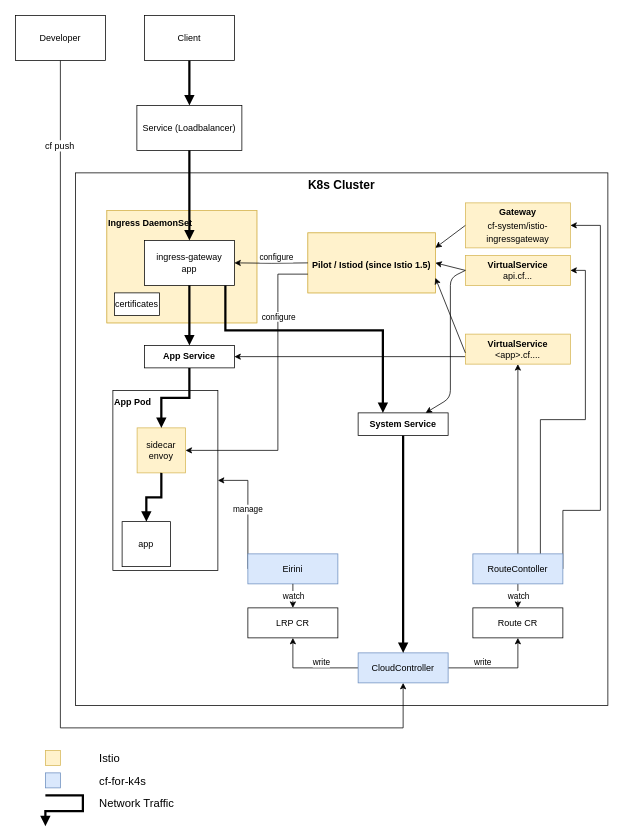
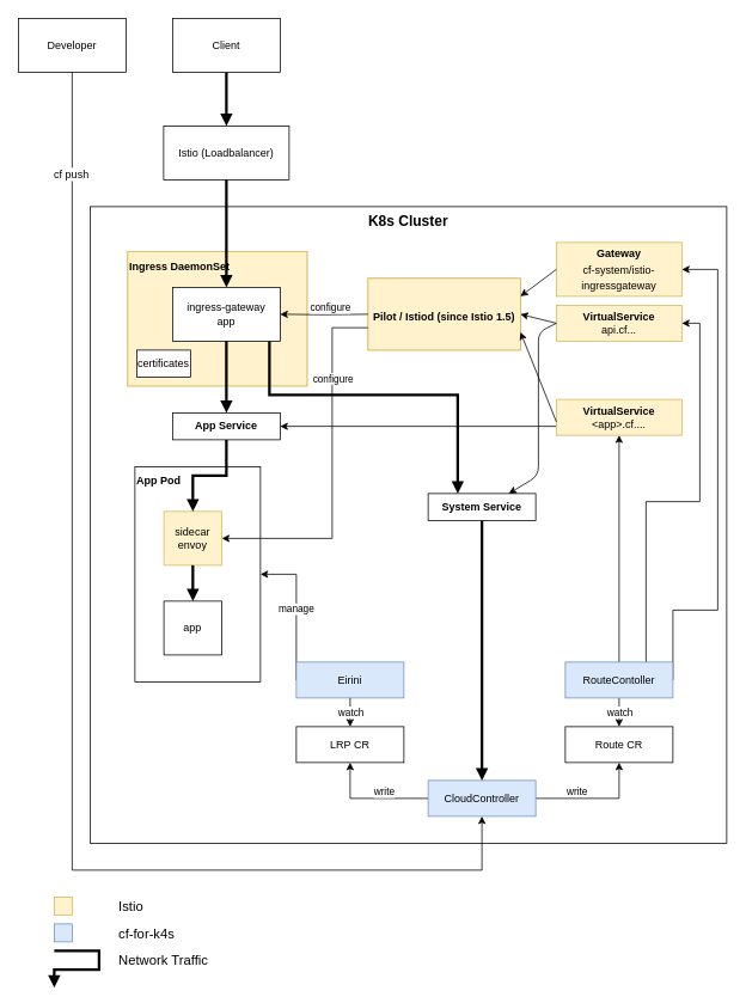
  <mxCell id="0" />
  <mxCell id="1" parent="0" />
  <mxCell id="2" value="K8s Cluster" style="rounded=0;whiteSpace=wrap;html=1;fontSize=16;fontStyle=1;verticalAlign=top;" parent="1" vertex="1"><mxGeometry x="100" y="230" width="710" height="710" as="geometry" /></mxCell>
  <mxCell id="3" style="edgeStyle=orthogonalEdgeStyle;rounded=0;orthogonalLoop=1;jettySize=auto;html=1;exitX=0.5;exitY=1;exitDx=0;exitDy=0;entryX=0.5;entryY=0;entryDx=0;entryDy=0;endArrow=block;endFill=1;strokeWidth=3;" parent="1" source="7" target="8" edge="1"><mxGeometry relative="1" as="geometry" /></mxCell>
  <mxCell id="4" style="edgeStyle=orthogonalEdgeStyle;rounded=0;orthogonalLoop=1;jettySize=auto;html=1;entryX=0.5;entryY=1;entryDx=0;entryDy=0;fontSize=11;exitX=0.5;exitY=1;exitDx=0;exitDy=0;" parent="1" source="41" target="28" edge="1"><mxGeometry relative="1" as="geometry"><mxPoint x="80" y="90" as="sourcePoint" /><Array as="points"><mxPoint x="80" y="970" /><mxPoint x="537" y="970" /></Array></mxGeometry></mxCell>
  <mxCell id="5" value="cf push" style="edgeLabel;html=1;align=center;verticalAlign=middle;resizable=0;points=[];fontSize=11;" parent="4" vertex="1" connectable="0"><mxGeometry x="-0.675" y="104" relative="1" as="geometry"><mxPoint as="offset" /></mxGeometry></mxCell>
  <mxCell id="6" value="cf push" style="edgeLabel;html=1;align=center;verticalAlign=middle;resizable=0;points=[];fontSize=12;" parent="4" vertex="1" connectable="0"><mxGeometry x="-0.84" y="-2" relative="1" as="geometry"><mxPoint as="offset" /></mxGeometry></mxCell>
  <mxCell id="7" value="Client" style="rounded=0;whiteSpace=wrap;html=1;" parent="1" vertex="1"><mxGeometry x="192" y="20" width="120" height="60" as="geometry" /></mxCell>
- <mxCell id="8" value="Service (Loadbalancer)" style="rounded=0;whiteSpace=wrap;html=1;" parent="1" vertex="1"><mxGeometry x="182" y="140" width="140" height="60" as="geometry" /></mxCell>
+ <mxCell id="8" value="Istio (Loadbalancer)" style="rounded=0;whiteSpace=wrap;html=1;" parent="1" vertex="1"><mxGeometry x="182" y="140" width="140" height="60" as="geometry" /></mxCell>
  <mxCell id="9" value="" style="group;align=left;" parent="1" vertex="1" connectable="0"><mxGeometry x="150" y="520" width="140" height="240" as="geometry" /></mxCell>
  <mxCell id="10" value="&lt;font style=&quot;font-size: 12px&quot;&gt;App Pod&lt;/font&gt;" style="rounded=0;whiteSpace=wrap;html=1;verticalAlign=top;fontSize=14;fontStyle=1;align=left;" parent="9" vertex="1"><mxGeometry width="140" height="240" as="geometry" /></mxCell>
  <mxCell id="11" value="sidecar&lt;br&gt;envoy" style="rounded=0;whiteSpace=wrap;html=1;fillColor=#fff2cc;strokeColor=#d6b656;" parent="9" vertex="1"><mxGeometry x="32.308" y="50" width="64.615" height="60" as="geometry" /></mxCell>
- <mxCell id="12" value="app" style="rounded=0;whiteSpace=wrap;html=1;" parent="9" vertex="1"><mxGeometry x="12.308" y="175" width="64.615" height="60" as="geometry" /></mxCell>
+ <mxCell id="12" value="app" style="rounded=0;whiteSpace=wrap;html=1;" parent="9" vertex="1"><mxGeometry x="32.308" y="150" width="64.615" height="60" as="geometry" /></mxCell>
  <mxCell id="13" style="edgeStyle=orthogonalEdgeStyle;rounded=0;orthogonalLoop=1;jettySize=auto;html=1;exitX=0.5;exitY=1;exitDx=0;exitDy=0;strokeWidth=3;endFill=1;endArrow=block;" parent="9" source="11" target="12" edge="1"><mxGeometry relative="1" as="geometry" /></mxCell>
  <mxCell id="14" value="&lt;div style=&quot;line-height: 18px&quot;&gt;&lt;font&gt;&lt;b&gt;&lt;font style=&quot;font-size: 12px&quot;&gt;Gateway&lt;/font&gt;&lt;br&gt;&lt;/b&gt;&lt;/font&gt;cf-system/istio-ingressgateway&lt;/div&gt;" style="rounded=0;whiteSpace=wrap;html=1;fillColor=#fff2cc;strokeColor=#d6b656;labelBackgroundColor=none;" parent="1" vertex="1"><mxGeometry x="620" y="270" width="140" height="60" as="geometry" /></mxCell>
  <mxCell id="15" value="&lt;b&gt;VirtualService&lt;/b&gt;&lt;br&gt;api.cf..." style="rounded=0;whiteSpace=wrap;html=1;fillColor=#fff2cc;strokeColor=#d6b656;" parent="1" vertex="1"><mxGeometry x="620" y="340" width="140" height="40" as="geometry" /></mxCell>
  <mxCell id="16" value="" style="group;fillColor=#fff2cc;strokeColor=#d6b656;" parent="1" vertex="1" connectable="0"><mxGeometry x="410" y="310" width="170" height="80" as="geometry" /></mxCell>
  <mxCell id="17" value="&lt;b&gt;&lt;br&gt;&lt;br&gt;Pilot / Istiod (since Istio 1.5)&lt;/b&gt;" style="rounded=0;whiteSpace=wrap;html=1;verticalAlign=top;fillColor=#fff2cc;strokeColor=#d6b656;" parent="16" vertex="1"><mxGeometry width="170" height="80" as="geometry" /></mxCell>
  <mxCell id="18" style="edgeStyle=orthogonalEdgeStyle;rounded=0;orthogonalLoop=1;jettySize=auto;html=1;exitX=0.75;exitY=0;exitDx=0;exitDy=0;entryX=1;entryY=0.5;entryDx=0;entryDy=0;fontSize=11;" parent="1" source="23" target="15" edge="1"><mxGeometry relative="1" as="geometry" /></mxCell>
  <mxCell id="19" style="edgeStyle=orthogonalEdgeStyle;rounded=0;orthogonalLoop=1;jettySize=auto;html=1;exitX=1;exitY=0.5;exitDx=0;exitDy=0;entryX=1;entryY=0.5;entryDx=0;entryDy=0;fontSize=11;" parent="1" source="23" target="14" edge="1"><mxGeometry relative="1" as="geometry"><Array as="points"><mxPoint x="750" y="680" /><mxPoint x="800" y="680" /><mxPoint x="800" y="300" /></Array></mxGeometry></mxCell>
  <mxCell id="20" style="edgeStyle=orthogonalEdgeStyle;rounded=0;orthogonalLoop=1;jettySize=auto;html=1;exitX=0.5;exitY=0;exitDx=0;exitDy=0;fontSize=15;" parent="1" source="23" target="39" edge="1"><mxGeometry relative="1" as="geometry" /></mxCell>
  <mxCell id="21" style="edgeStyle=orthogonalEdgeStyle;rounded=0;orthogonalLoop=1;jettySize=auto;html=1;exitX=0.5;exitY=1;exitDx=0;exitDy=0;entryX=0.5;entryY=0;entryDx=0;entryDy=0;" parent="1" source="23" target="29" edge="1"><mxGeometry relative="1" as="geometry" /></mxCell>
  <mxCell id="22" value="watch" style="edgeLabel;html=1;align=center;verticalAlign=middle;resizable=0;points=[];" parent="21" vertex="1" connectable="0"><mxGeometry x="-0.067" relative="1" as="geometry"><mxPoint as="offset" /></mxGeometry></mxCell>
  <mxCell id="23" value="RouteContoller" style="rounded=0;whiteSpace=wrap;html=1;fillColor=#dae8fc;strokeColor=#6c8ebf;" parent="1" vertex="1"><mxGeometry x="630" y="738" width="120" height="40" as="geometry" /></mxCell>
  <mxCell id="24" style="edgeStyle=orthogonalEdgeStyle;rounded=0;orthogonalLoop=1;jettySize=auto;html=1;exitX=1;exitY=0.5;exitDx=0;exitDy=0;entryX=0.5;entryY=1;entryDx=0;entryDy=0;fontSize=11;" parent="1" source="28" target="29" edge="1"><mxGeometry relative="1" as="geometry" /></mxCell>
  <mxCell id="25" value="write" style="edgeLabel;html=1;align=center;verticalAlign=middle;resizable=0;points=[];fontSize=11;" parent="24" vertex="1" connectable="0"><mxGeometry x="-0.242" y="-1" relative="1" as="geometry"><mxPoint x="-5" y="-10" as="offset" /></mxGeometry></mxCell>
  <mxCell id="26" style="edgeStyle=orthogonalEdgeStyle;rounded=0;orthogonalLoop=1;jettySize=auto;html=1;exitX=0;exitY=0.5;exitDx=0;exitDy=0;entryX=0.5;entryY=1;entryDx=0;entryDy=0;" parent="1" source="28" target="49" edge="1"><mxGeometry relative="1" as="geometry" /></mxCell>
  <mxCell id="27" value="write" style="edgeLabel;html=1;align=center;verticalAlign=middle;resizable=0;points=[];" parent="26" vertex="1" connectable="0"><mxGeometry x="0.197" y="-2" relative="1" as="geometry"><mxPoint x="26" y="-6" as="offset" /></mxGeometry></mxCell>
  <mxCell id="28" value="CloudController" style="rounded=0;whiteSpace=wrap;html=1;fillColor=#dae8fc;strokeColor=#6c8ebf;" parent="1" vertex="1"><mxGeometry x="477" y="870" width="120" height="40" as="geometry" /></mxCell>
  <mxCell id="29" value="Route CR" style="rounded=0;whiteSpace=wrap;html=1;" parent="1" vertex="1"><mxGeometry x="630" y="810" width="120" height="40" as="geometry" /></mxCell>
  <mxCell id="30" value="" style="group;fillColor=#fff2cc;strokeColor=#d6b656;" parent="1" vertex="1" connectable="0"><mxGeometry x="142" y="280" width="200" height="150" as="geometry" /></mxCell>
  <mxCell id="31" value="&lt;font style=&quot;font-size: 12px&quot;&gt;Ingress DaemonSet&lt;/font&gt;" style="rounded=0;whiteSpace=wrap;html=1;fontSize=15;verticalAlign=top;fontStyle=1;fillColor=#fff2cc;strokeColor=#d6b656;align=left;" parent="30" vertex="1"><mxGeometry width="200" height="150" as="geometry" /></mxCell>
  <mxCell id="32" value="ingress-gateway&lt;br&gt;app" style="rounded=0;whiteSpace=wrap;html=1;" parent="30" vertex="1"><mxGeometry x="50" y="40" width="120" height="60" as="geometry" /></mxCell>
  <mxCell id="33" value="certificates" style="rounded=0;whiteSpace=wrap;html=1;" parent="30" vertex="1"><mxGeometry x="10" y="110" width="60" height="30" as="geometry" /></mxCell>
  <mxCell id="34" style="edgeStyle=orthogonalEdgeStyle;rounded=0;orthogonalLoop=1;jettySize=auto;html=1;" parent="1" target="32" edge="1"><mxGeometry relative="1" as="geometry"><mxPoint x="410" y="350" as="sourcePoint" /></mxGeometry></mxCell>
  <mxCell id="35" value="configure" style="edgeLabel;html=1;align=center;verticalAlign=middle;resizable=0;points=[];" parent="34" vertex="1" connectable="0"><mxGeometry x="-0.061" y="1" relative="1" as="geometry"><mxPoint x="3" y="-9" as="offset" /></mxGeometry></mxCell>
  <mxCell id="36" style="edgeStyle=orthogonalEdgeStyle;rounded=0;orthogonalLoop=1;jettySize=auto;html=1;exitX=0.5;exitY=1;exitDx=0;exitDy=0;entryX=0.5;entryY=0;entryDx=0;entryDy=0;strokeWidth=3;endFill=1;endArrow=block;" parent="1" source="32" target="45" edge="1"><mxGeometry relative="1" as="geometry" /></mxCell>
  <mxCell id="37" style="edgeStyle=orthogonalEdgeStyle;rounded=0;orthogonalLoop=1;jettySize=auto;html=1;exitX=0.5;exitY=1;exitDx=0;exitDy=0;strokeWidth=3;endFill=1;endArrow=block;" parent="1" source="8" target="32" edge="1"><mxGeometry relative="1" as="geometry" /></mxCell>
  <mxCell id="38" style="edgeStyle=orthogonalEdgeStyle;rounded=0;orthogonalLoop=1;jettySize=auto;html=1;exitX=0;exitY=0.75;exitDx=0;exitDy=0;entryX=1;entryY=0.5;entryDx=0;entryDy=0;fontSize=15;" parent="1" source="39" target="45" edge="1"><mxGeometry relative="1" as="geometry" /></mxCell>
  <mxCell id="39" value="&lt;b&gt;VirtualService&lt;/b&gt;&lt;br&gt;&amp;lt;app&amp;gt;.cf...." style="rounded=0;whiteSpace=wrap;html=1;fillColor=#fff2cc;strokeColor=#d6b656;" parent="1" vertex="1"><mxGeometry x="620" y="445" width="140" height="40" as="geometry" /></mxCell>
  <mxCell id="40" style="edgeStyle=orthogonalEdgeStyle;rounded=0;orthogonalLoop=1;jettySize=auto;html=1;exitX=0.5;exitY=1;exitDx=0;exitDy=0;fontSize=11;strokeWidth=3;endFill=1;endArrow=block;" parent="1" source="45" target="11" edge="1"><mxGeometry relative="1" as="geometry" /></mxCell>
  <mxCell id="41" value="Developer" style="rounded=0;whiteSpace=wrap;html=1;" parent="1" vertex="1"><mxGeometry x="20" y="20" width="120" height="60" as="geometry" /></mxCell>
  <mxCell id="42" style="edgeStyle=orthogonalEdgeStyle;rounded=0;orthogonalLoop=1;jettySize=auto;html=1;exitX=0.5;exitY=1;exitDx=0;exitDy=0;endArrow=block;endFill=1;strokeWidth=3;fontSize=12;" parent="1" source="43" target="28" edge="1"><mxGeometry relative="1" as="geometry" /></mxCell>
  <mxCell id="43" value="&lt;font style=&quot;font-size: 12px&quot;&gt;System Service&lt;/font&gt;" style="rounded=0;whiteSpace=wrap;html=1;fontSize=12;fontStyle=1" parent="1" vertex="1"><mxGeometry x="477" y="550" width="120" height="30" as="geometry" /></mxCell>
  <mxCell id="44" style="edgeStyle=orthogonalEdgeStyle;rounded=0;orthogonalLoop=1;jettySize=auto;html=1;endArrow=block;endFill=1;strokeWidth=3;fontSize=12;" parent="1" target="43" edge="1"><mxGeometry relative="1" as="geometry"><Array as="points"><mxPoint x="300" y="440" /><mxPoint x="510" y="440" /></Array><mxPoint x="300" y="380" as="sourcePoint" /></mxGeometry></mxCell>
  <mxCell id="45" value="&lt;font style=&quot;font-size: 12px&quot;&gt;App Service&lt;/font&gt;" style="rounded=0;whiteSpace=wrap;html=1;fontSize=12;fontStyle=1" parent="1" vertex="1"><mxGeometry x="192" y="460" width="120" height="30" as="geometry" /></mxCell>
  <mxCell id="46" value="manage" style="edgeStyle=orthogonalEdgeStyle;rounded=0;orthogonalLoop=1;jettySize=auto;html=1;exitX=0;exitY=0.5;exitDx=0;exitDy=0;entryX=1;entryY=0.5;entryDx=0;entryDy=0;" parent="1" source="47" target="10" edge="1"><mxGeometry relative="1" as="geometry"><Array as="points"><mxPoint x="330" y="640" /></Array></mxGeometry></mxCell>
  <mxCell id="47" value="Eirini" style="rounded=0;whiteSpace=wrap;html=1;fillColor=#dae8fc;strokeColor=#6c8ebf;" parent="1" vertex="1"><mxGeometry x="330" y="738" width="120" height="40" as="geometry" /></mxCell>
  <mxCell id="48" style="edgeStyle=orthogonalEdgeStyle;rounded=0;orthogonalLoop=1;jettySize=auto;html=1;exitX=0.5;exitY=1;exitDx=0;exitDy=0;entryX=0.5;entryY=0;entryDx=0;entryDy=0;" parent="1" source="47" target="49" edge="1"><mxGeometry relative="1" as="geometry" /></mxCell>
  <mxCell id="49" value="LRP CR" style="rounded=0;whiteSpace=wrap;html=1;" parent="1" vertex="1"><mxGeometry x="330" y="810" width="120" height="40" as="geometry" /></mxCell>
  <mxCell id="50" style="edgeStyle=orthogonalEdgeStyle;rounded=0;orthogonalLoop=1;jettySize=auto;html=1;entryX=1;entryY=0.5;entryDx=0;entryDy=0;fontSize=11;" parent="1" target="11" edge="1"><mxGeometry relative="1" as="geometry"><Array as="points"><mxPoint x="370" y="365" /><mxPoint x="370" y="600" /></Array><mxPoint x="410" y="365" as="sourcePoint" /></mxGeometry></mxCell>
  <mxCell id="51" value="configure" style="edgeLabel;html=1;align=center;verticalAlign=middle;resizable=0;points=[];fontSize=11;" parent="50" vertex="1" connectable="0"><mxGeometry x="-0.141" relative="1" as="geometry"><mxPoint y="-74.59" as="offset" /></mxGeometry></mxCell>
  <mxCell id="52" value="" style="group" parent="1" vertex="1" connectable="0"><mxGeometry y="1000" width="180" height="81" as="geometry" x="60" /></mxCell>
  <mxCell id="53" value="" style="group" parent="52" vertex="1" connectable="0"><mxGeometry width="70" height="20" as="geometry" /></mxCell>
  <mxCell id="54" value="" style="rounded=0;whiteSpace=wrap;html=1;fillColor=#fff2cc;strokeColor=#d6b656;" parent="53" vertex="1"><mxGeometry width="20" height="20" as="geometry" /></mxCell>
  <mxCell id="55" value="" style="group" parent="52" vertex="1" connectable="0"><mxGeometry y="30" width="110" height="20" as="geometry" /></mxCell>
  <mxCell id="56" value="" style="rounded=0;whiteSpace=wrap;html=1;fillColor=#dae8fc;strokeColor=#6c8ebf;" parent="55" vertex="1"><mxGeometry width="20" height="20" as="geometry" /></mxCell>
  <mxCell id="57" value="cf-for-k4s" style="text;html=1;strokeColor=none;fillColor=none;align=left;verticalAlign=middle;whiteSpace=wrap;rounded=0;labelBackgroundColor=none;fontSize=15;" parent="52" vertex="1"><mxGeometry x="70" y="30" width="80" height="20" as="geometry" /></mxCell>
  <mxCell id="58" value="Istio" style="text;html=1;strokeColor=none;fillColor=none;align=left;verticalAlign=middle;whiteSpace=wrap;rounded=0;labelBackgroundColor=none;fontSize=15;" parent="52" vertex="1"><mxGeometry x="70" width="40" height="20" as="geometry" /></mxCell>
  <mxCell id="59" value="" style="group" parent="52" vertex="1" connectable="0"><mxGeometry y="60" width="180" height="21" as="geometry" /></mxCell>
  <mxCell id="60" style="edgeStyle=orthogonalEdgeStyle;rounded=0;orthogonalLoop=1;jettySize=auto;html=1;exitX=0.5;exitY=1;exitDx=0;exitDy=0;endArrow=block;endFill=1;strokeWidth=3;" parent="59" edge="1"><mxGeometry relative="1" as="geometry"><mxPoint as="sourcePoint" /><mxPoint y="41" as="targetPoint" /><Array as="points"><mxPoint x="50" /><mxPoint x="50" y="21" /><mxPoint y="21" /></Array></mxGeometry></mxCell>
  <mxCell id="61" value="Network Traffic" style="text;html=1;strokeColor=none;fillColor=none;align=center;verticalAlign=middle;whiteSpace=wrap;rounded=0;labelBackgroundColor=none;fontSize=15;" parent="59" vertex="1"><mxGeometry x="67" width="110" height="20" as="geometry" /></mxCell>
  <mxCell id="62" value="" style="endArrow=classic;html=1;exitX=0;exitY=0.5;exitDx=0;exitDy=0;entryX=0.75;entryY=0;entryDx=0;entryDy=0;" edge="1" parent="1" source="15" target="43"><mxGeometry width="50" height="50" relative="1" as="geometry"><mxPoint x="610" y="570" as="sourcePoint" /><mxPoint x="630" y="810" as="targetPoint" /><Array as="points"><mxPoint x="600" y="370" /><mxPoint x="600" y="530" /></Array></mxGeometry></mxCell>
  <mxCell id="63" value="watch" style="edgeLabel;html=1;align=center;verticalAlign=middle;resizable=0;points=[];" vertex="1" connectable="0" parent="1"><mxGeometry x="707" y="808" as="geometry"><mxPoint x="-317" y="-15" as="offset" /></mxGeometry></mxCell>
  <mxCell id="64" value="" style="endArrow=classic;html=1;exitX=0;exitY=0.5;exitDx=0;exitDy=0;entryX=1;entryY=0.25;entryDx=0;entryDy=0;" edge="1" parent="1" source="14" target="17"><mxGeometry width="50" height="50" relative="1" as="geometry"><mxPoint x="570" y="530" as="sourcePoint" /><mxPoint x="620" y="480" as="targetPoint" /></mxGeometry></mxCell>
  <mxCell id="65" value="" style="endArrow=classic;html=1;exitX=0;exitY=0.5;exitDx=0;exitDy=0;entryX=1;entryY=0.5;entryDx=0;entryDy=0;" edge="1" parent="1" source="15" target="17"><mxGeometry width="50" height="50" relative="1" as="geometry"><mxPoint x="570" y="530" as="sourcePoint" /><mxPoint x="620" y="480" as="targetPoint" /></mxGeometry></mxCell>
  <mxCell id="66" value="" style="endArrow=classic;html=1;entryX=1;entryY=0.75;entryDx=0;entryDy=0;" edge="1" parent="1" target="17"><mxGeometry width="50" height="50" relative="1" as="geometry"><mxPoint x="620" y="470" as="sourcePoint" /><mxPoint x="620" y="480" as="targetPoint" /></mxGeometry></mxCell>
